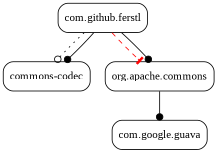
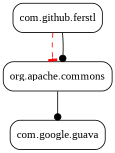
  digraph {
    fontname="Liberation Serif"
    node [fontname="Liberation Serif" fontsize=14 shape=box style=rounded]
    edge [arrowhead=dot fontname="Liberation Serif" fontsize=10]
    n1 [label=<<font point-size="14">com.github.ferstl</font>>]
-   n2 [label=<<font point-size="14">commons-codec</font>>]
    n3 [label=<<font point-size="14">org.apache.commons</font>>]
    n4 [label=<<font point-size="14">com.google.guava</font>>]
-   n1 -> n2 [arrowhead=odot style=dotted]
-   n1 -> n2
    n1 -> n3 [arrowhead=tee color=red fontcolor=red style=dashed]
    n1 -> n3
    n3 -> n4
  }
